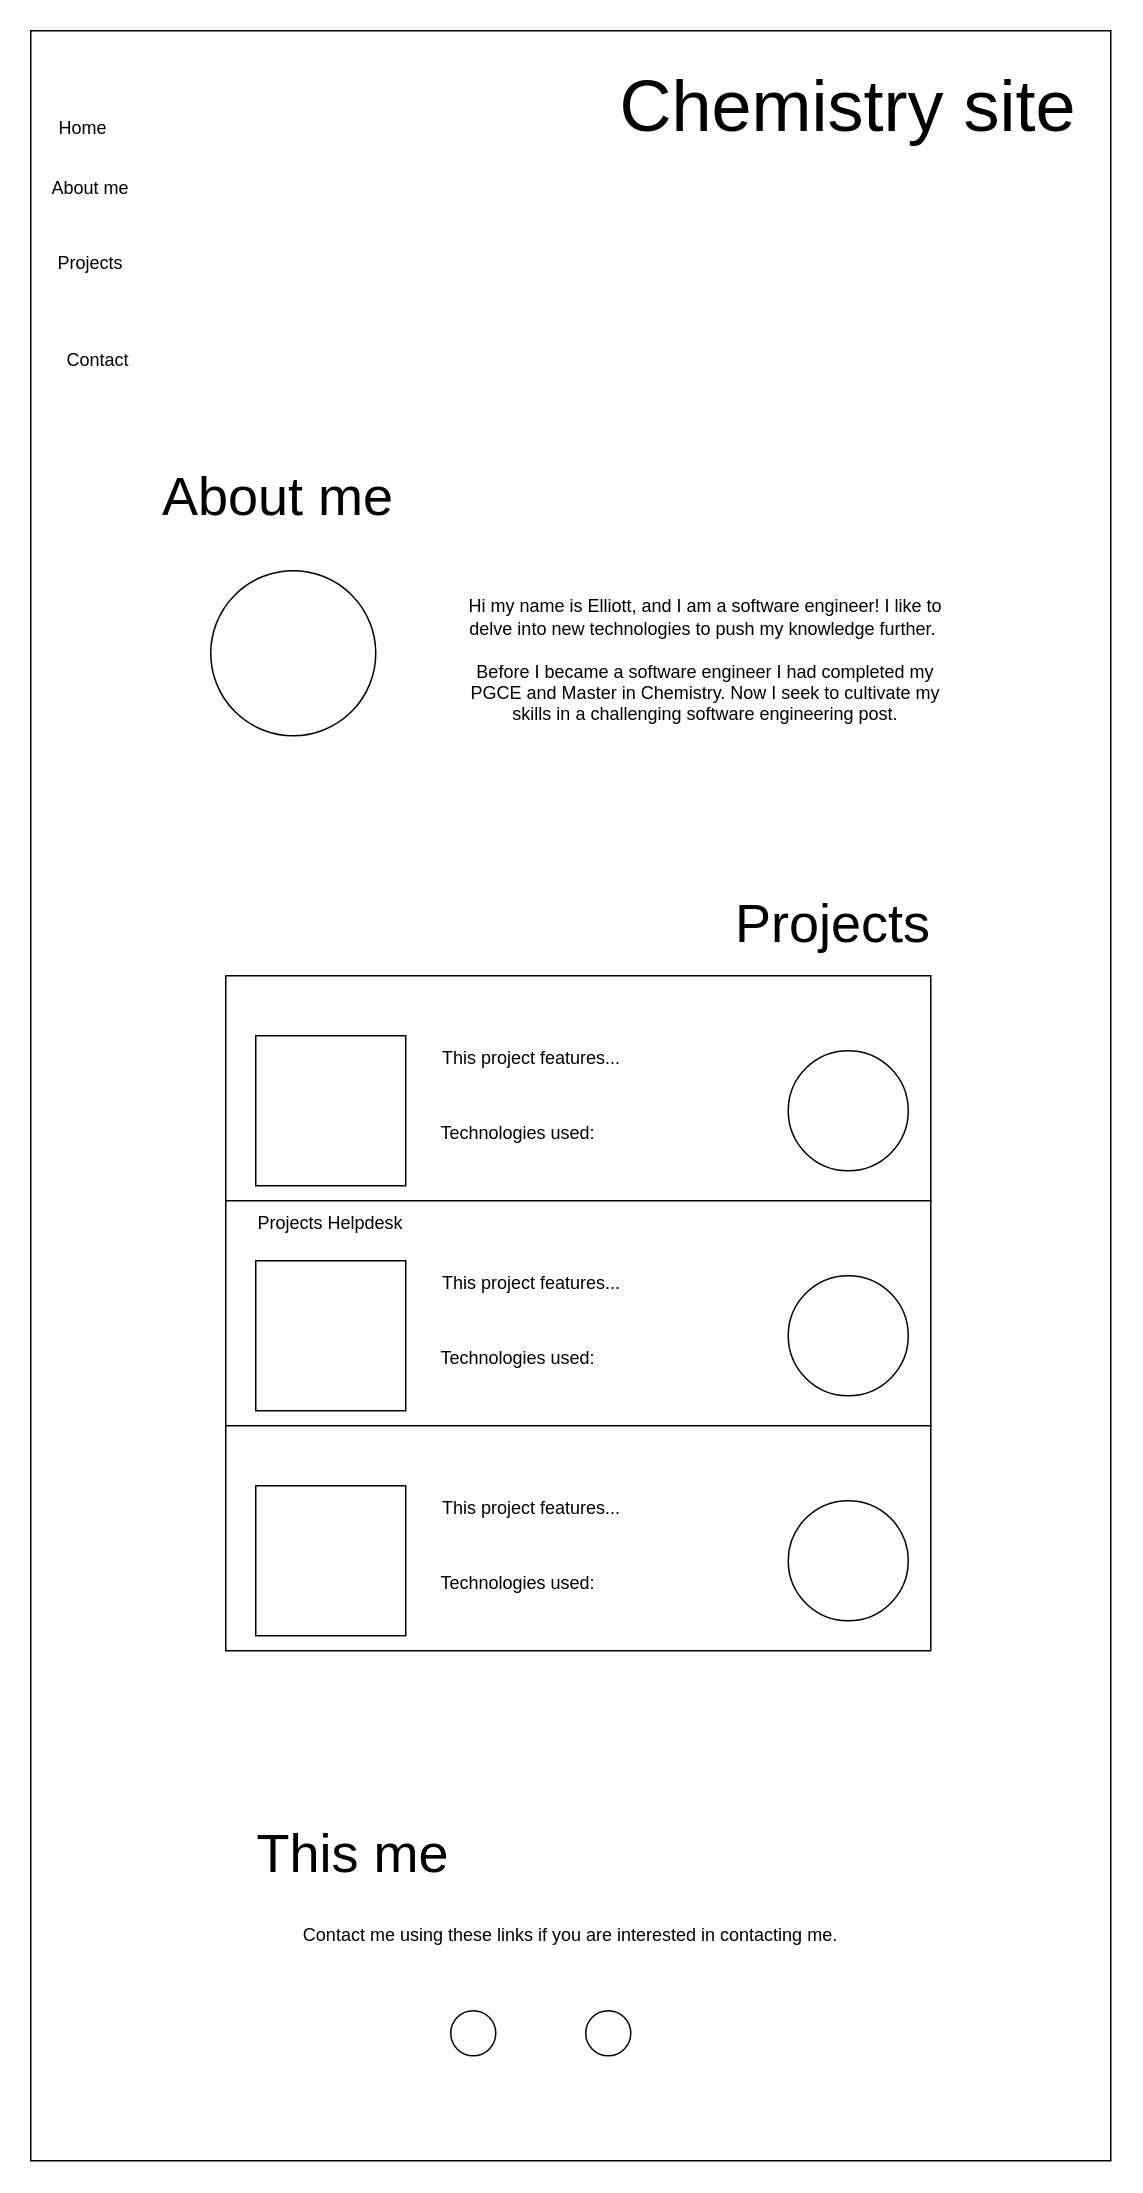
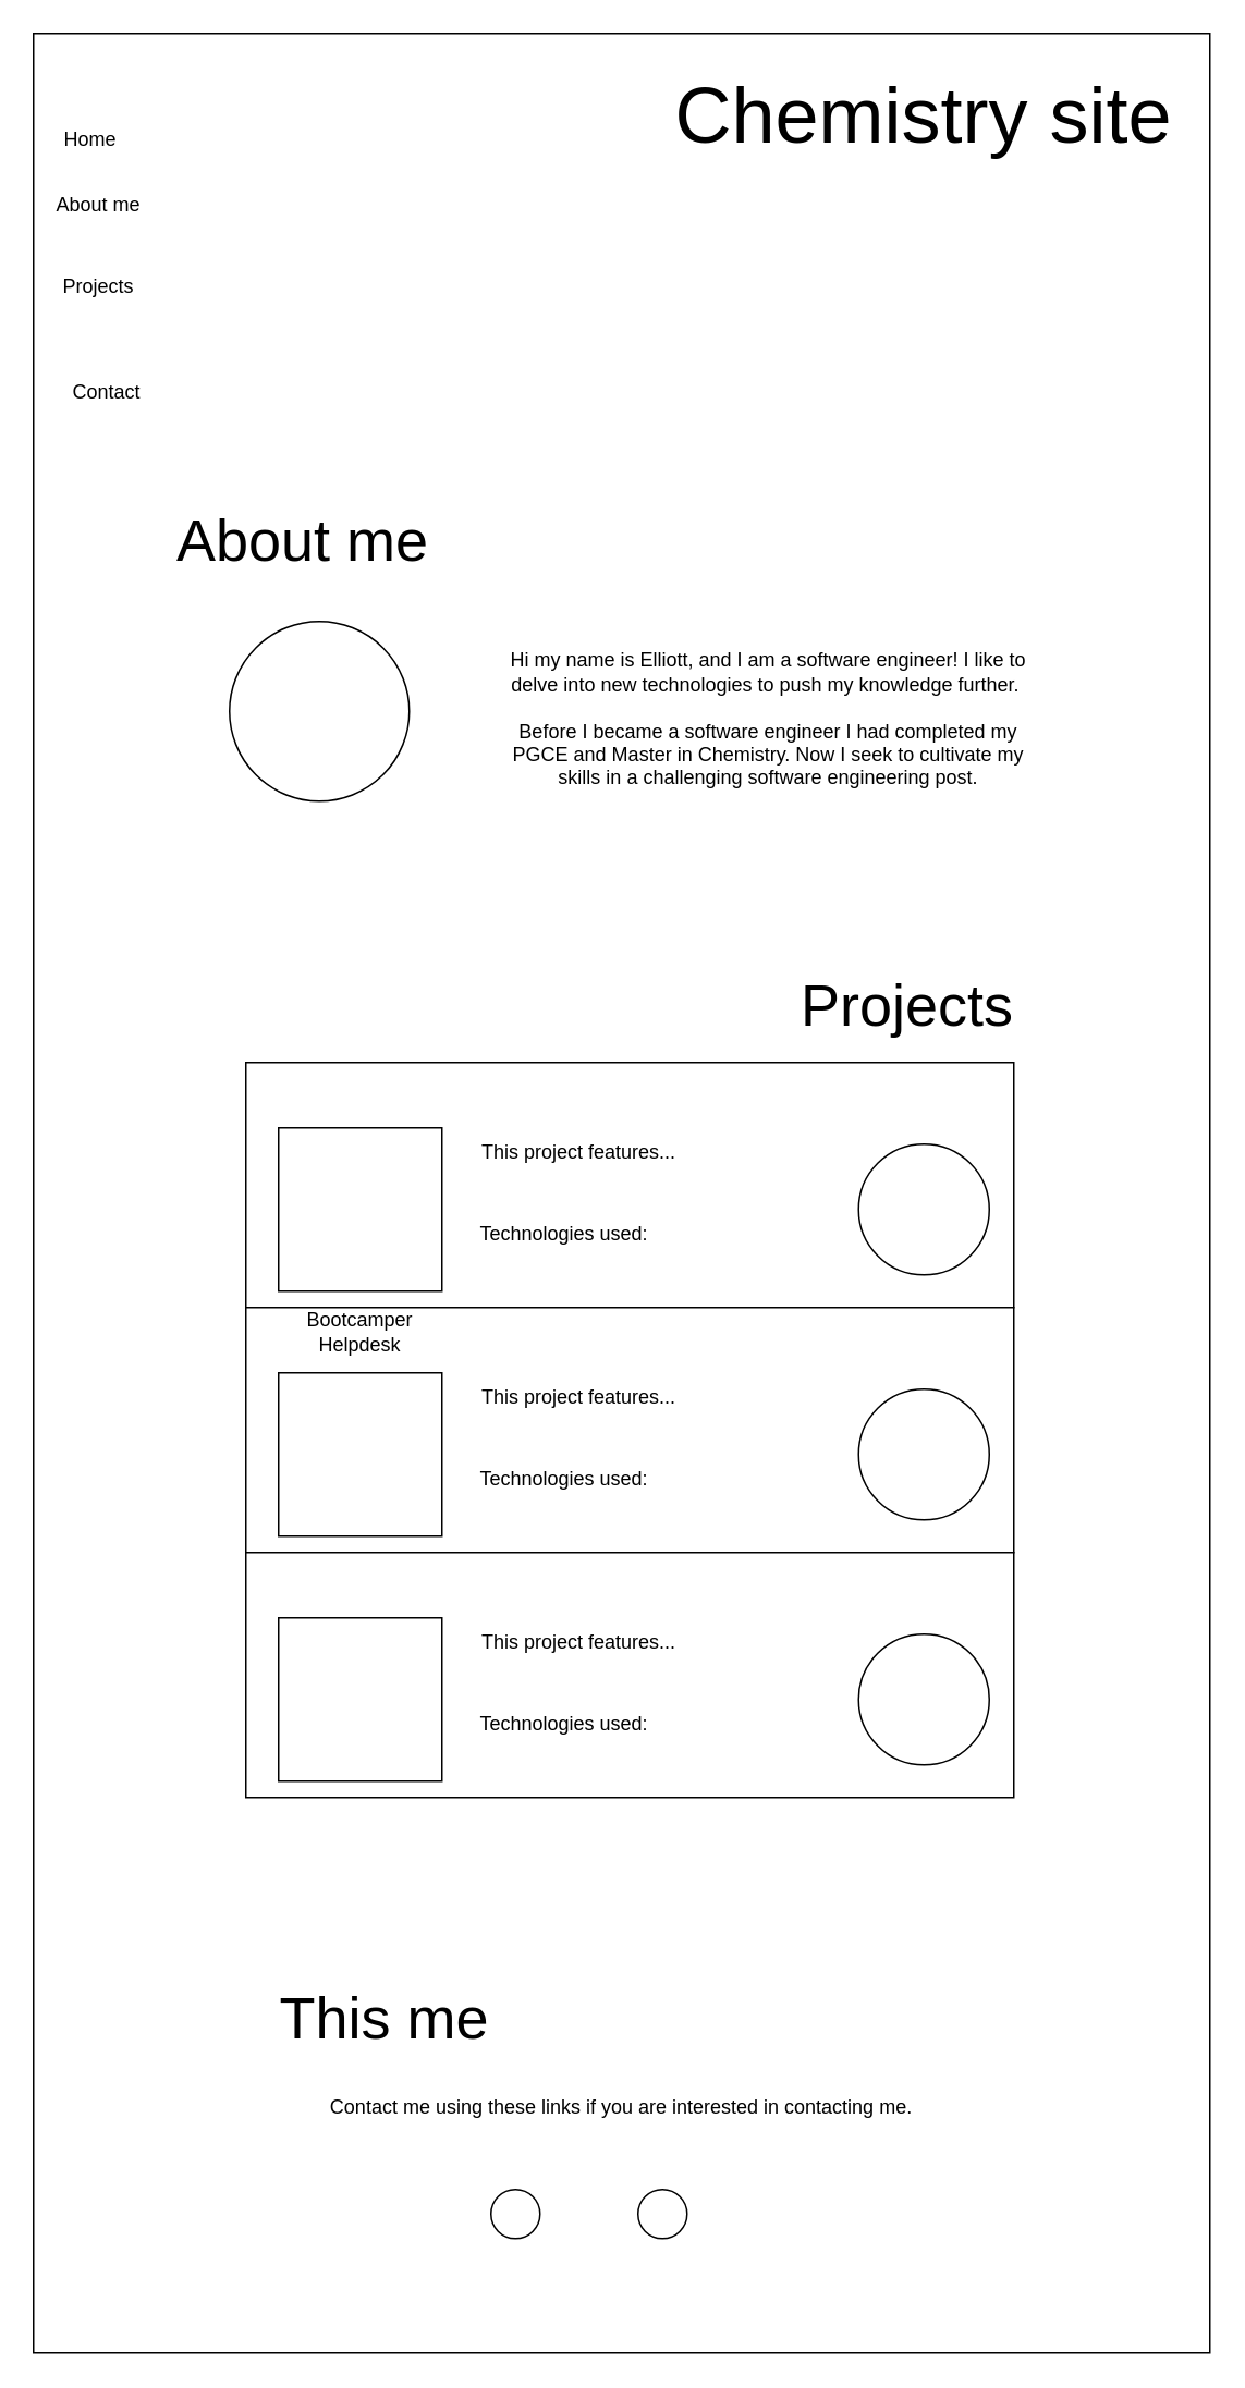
  <mxCell id="0" />
  <mxCell id="1" parent="0" />
  <mxCell id="2" value="" style="rounded=0;whiteSpace=wrap;html=1;" vertex="1" parent="1"><mxGeometry x="20" y="20" width="720" height="1420" as="geometry" /></mxCell>
  <mxCell id="3" value="Home" style="text;html=1;strokeColor=none;fillColor=none;align=center;verticalAlign=middle;whiteSpace=wrap;rounded=0;" vertex="1" parent="1"><mxGeometry x="25" y="70" width="60" height="30" as="geometry" /></mxCell>
  <mxCell id="4" value="Projects" style="text;html=1;strokeColor=none;fillColor=none;align=center;verticalAlign=middle;whiteSpace=wrap;rounded=0;" vertex="1" parent="1"><mxGeometry x="30" y="160" width="60" height="30" as="geometry" /></mxCell>
  <mxCell id="5" value="Contact" style="text;html=1;strokeColor=none;fillColor=none;align=center;verticalAlign=middle;whiteSpace=wrap;rounded=0;" vertex="1" parent="1"><mxGeometry x="35" y="225" width="60" height="30" as="geometry" /></mxCell>
  <mxCell id="6" value="&lt;font style=&quot;font-size: 48px&quot;&gt;Chemistry site&lt;/font&gt;" style="text;html=1;strokeColor=none;fillColor=none;align=center;verticalAlign=middle;whiteSpace=wrap;rounded=0;" vertex="1" parent="1"><mxGeometry x="400" y="30" width="330" height="80" as="geometry" /></mxCell>
  <mxCell id="7" value="Hi my name is Elliott, and I am a software engineer! I like to delve into new technologies to push my knowledge further.&amp;nbsp;&lt;br&gt;&lt;br&gt;Before I became a software engineer I had completed my PGCE and Master in Chemistry. Now I seek to cultivate my skills in a challenging software engineering post." style="text;html=1;strokeColor=none;fillColor=none;align=center;verticalAlign=middle;whiteSpace=wrap;rounded=0;" vertex="1" parent="1"><mxGeometry x="300" y="380" width="340" height="120" as="geometry" /></mxCell>
  <mxCell id="8" value="About me" style="text;html=1;strokeColor=none;fillColor=none;align=center;verticalAlign=middle;whiteSpace=wrap;rounded=0;" vertex="1" parent="1"><mxGeometry x="30" y="110" width="60" height="30" as="geometry" /></mxCell>
  <mxCell id="9" value="" style="ellipse;whiteSpace=wrap;html=1;aspect=fixed;fontSize=48;" vertex="1" parent="1"><mxGeometry x="140" y="380" width="110" height="110" as="geometry" /></mxCell>
  <mxCell id="10" value="" style="rounded=0;whiteSpace=wrap;html=1;fontSize=48;" vertex="1" parent="1"><mxGeometry x="150" y="650" width="470" height="150" as="geometry" /></mxCell>
  <mxCell id="11" value="&lt;font style=&quot;font-size: 36px&quot;&gt;About me&lt;/font&gt;" style="text;html=1;strokeColor=none;fillColor=none;align=center;verticalAlign=middle;whiteSpace=wrap;rounded=0;" vertex="1" parent="1"><mxGeometry x="90" y="290" width="190" height="80" as="geometry" /></mxCell>
  <mxCell id="12" value="&lt;font style=&quot;font-size: 36px&quot;&gt;Projects&lt;/font&gt;" style="text;html=1;strokeColor=none;fillColor=none;align=center;verticalAlign=middle;whiteSpace=wrap;rounded=0;" vertex="1" parent="1"><mxGeometry x="460" y="580" width="190" height="70" as="geometry" /></mxCell>
  <mxCell id="13" value="" style="whiteSpace=wrap;html=1;aspect=fixed;fontSize=36;" vertex="1" parent="1"><mxGeometry x="170" y="690" width="100" height="100" as="geometry" /></mxCell>
  <mxCell id="14" value="This project features..." style="text;html=1;strokeColor=none;fillColor=none;align=center;verticalAlign=middle;whiteSpace=wrap;rounded=0;" vertex="1" parent="1"><mxGeometry x="279" y="690" width="150" height="30" as="geometry" /></mxCell>
  <mxCell id="15" value="Technologies used:" style="text;html=1;strokeColor=none;fillColor=none;align=center;verticalAlign=middle;whiteSpace=wrap;rounded=0;" vertex="1" parent="1"><mxGeometry x="270" y="740" width="150" height="30" as="geometry" /></mxCell>
  <mxCell id="16" value="" style="ellipse;whiteSpace=wrap;html=1;aspect=fixed;fontSize=36;" vertex="1" parent="1"><mxGeometry x="525" y="700" width="80" height="80" as="geometry" /></mxCell>
  <mxCell id="17" value="" style="rounded=0;whiteSpace=wrap;html=1;fontSize=48;" vertex="1" parent="1"><mxGeometry x="150" y="800" width="470" height="150" as="geometry" /></mxCell>
- <mxCell id="18" value="Projects Helpdesk" style="text;html=1;strokeColor=none;fillColor=none;align=center;verticalAlign=middle;whiteSpace=wrap;rounded=0;" vertex="1" parent="1"><mxGeometry x="170" y="800" width="100" height="30" as="geometry" /></mxCell>
+ <mxCell id="18" value="Bootcamper Helpdesk" style="text;html=1;strokeColor=none;fillColor=none;align=center;verticalAlign=middle;whiteSpace=wrap;rounded=0;" vertex="1" parent="1"><mxGeometry x="170" y="800" width="100" height="30" as="geometry" /></mxCell>
  <mxCell id="19" value="" style="whiteSpace=wrap;html=1;aspect=fixed;fontSize=36;" vertex="1" parent="1"><mxGeometry x="170" y="840" width="100" height="100" as="geometry" /></mxCell>
  <mxCell id="20" value="This project features..." style="text;html=1;strokeColor=none;fillColor=none;align=center;verticalAlign=middle;whiteSpace=wrap;rounded=0;" vertex="1" parent="1"><mxGeometry x="279" y="840" width="150" height="30" as="geometry" /></mxCell>
  <mxCell id="21" value="Technologies used:" style="text;html=1;strokeColor=none;fillColor=none;align=center;verticalAlign=middle;whiteSpace=wrap;rounded=0;" vertex="1" parent="1"><mxGeometry x="270" y="890" width="150" height="30" as="geometry" /></mxCell>
  <mxCell id="22" value="" style="ellipse;whiteSpace=wrap;html=1;aspect=fixed;fontSize=36;" vertex="1" parent="1"><mxGeometry x="525" y="850" width="80" height="80" as="geometry" /></mxCell>
  <mxCell id="23" value="" style="rounded=0;whiteSpace=wrap;html=1;fontSize=48;" vertex="1" parent="1"><mxGeometry x="150" y="950" width="470" height="150" as="geometry" /></mxCell>
  <mxCell id="24" value="" style="whiteSpace=wrap;html=1;aspect=fixed;fontSize=36;" vertex="1" parent="1"><mxGeometry x="170" y="990" width="100" height="100" as="geometry" /></mxCell>
  <mxCell id="25" value="This project features..." style="text;html=1;strokeColor=none;fillColor=none;align=center;verticalAlign=middle;whiteSpace=wrap;rounded=0;" vertex="1" parent="1"><mxGeometry x="279" y="990" width="150" height="30" as="geometry" /></mxCell>
  <mxCell id="26" value="Technologies used:" style="text;html=1;strokeColor=none;fillColor=none;align=center;verticalAlign=middle;whiteSpace=wrap;rounded=0;" vertex="1" parent="1"><mxGeometry x="270" y="1040" width="150" height="30" as="geometry" /></mxCell>
  <mxCell id="27" value="" style="ellipse;whiteSpace=wrap;html=1;aspect=fixed;fontSize=36;" vertex="1" parent="1"><mxGeometry x="525" y="1000" width="80" height="80" as="geometry" /></mxCell>
  <mxCell id="28" value="&lt;font style=&quot;font-size: 36px&quot;&gt;This me&lt;/font&gt;" style="text;html=1;strokeColor=none;fillColor=none;align=center;verticalAlign=middle;whiteSpace=wrap;rounded=0;" vertex="1" parent="1"><mxGeometry x="140" y="1200" width="190" height="70" as="geometry" /></mxCell>
  <mxCell id="29" value="Contact me using these links if you are interested in contacting me." style="text;html=1;strokeColor=none;fillColor=none;align=center;verticalAlign=middle;whiteSpace=wrap;rounded=0;" vertex="1" parent="1"><mxGeometry x="190" y="1260" width="380" height="60" as="geometry" /></mxCell>
  <mxCell id="30" value="" style="ellipse;whiteSpace=wrap;html=1;aspect=fixed;fontSize=36;" vertex="1" parent="1"><mxGeometry x="390" y="1340" width="30" height="30" as="geometry" /></mxCell>
  <mxCell id="31" value="" style="ellipse;whiteSpace=wrap;html=1;aspect=fixed;fontSize=36;" vertex="1" parent="1"><mxGeometry x="300" y="1340" width="30" height="30" as="geometry" /></mxCell>
